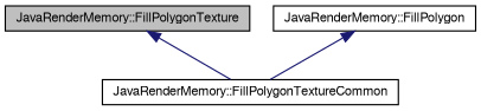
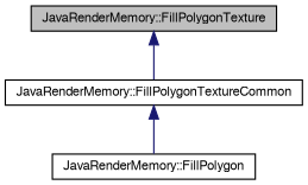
  digraph {
    node [color=black fontname=FreeSans fontsize=10 shape=record]
    edge [color=midnightblue dir=back fontname=FreeSans fontsize=10 labelfontname=FreeSans labelfontsize=10 style=solid]
    n1 [fillcolor=grey75 fontcolor=black height=0.2 label="JavaRenderMemory::FillPolygonTexture" style=filled width=0.4]
    n2 [height=0.2 label="JavaRenderMemory::FillPolygonTextureCommon" width=0.4]
    n3 [height=0.2 label="JavaRenderMemory::FillPolygon" width=0.4]
    n1 -> n2
-   n3 -> n2
+   n2 -> n3
  }
